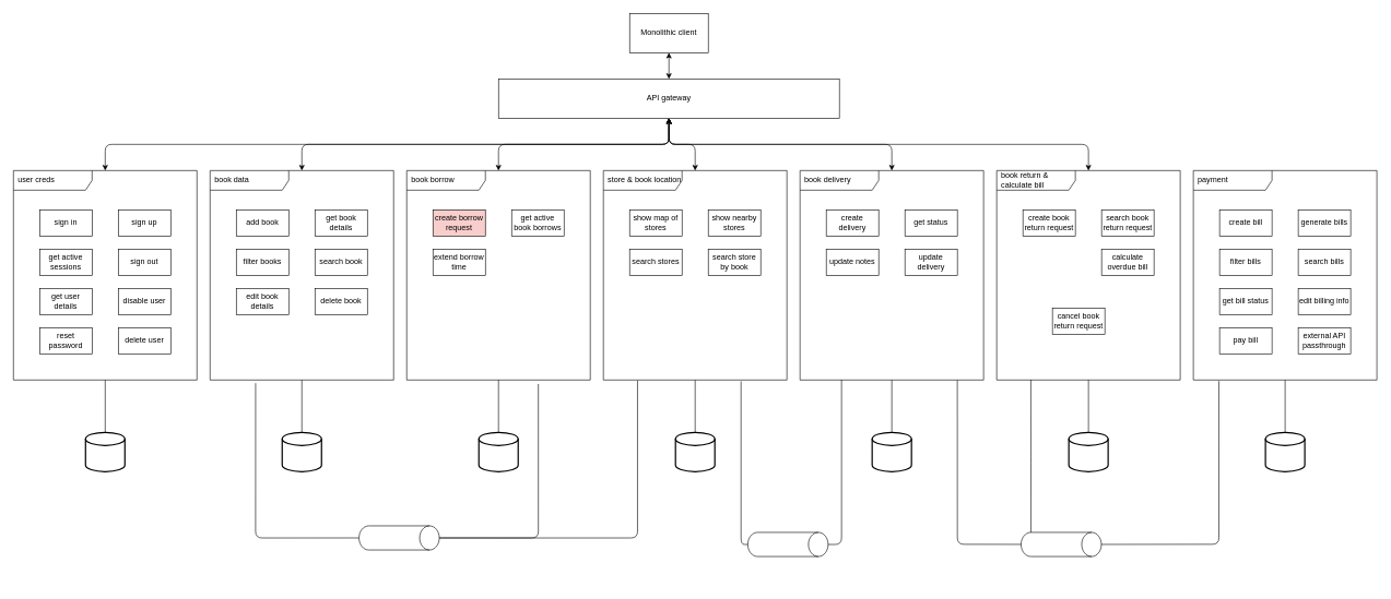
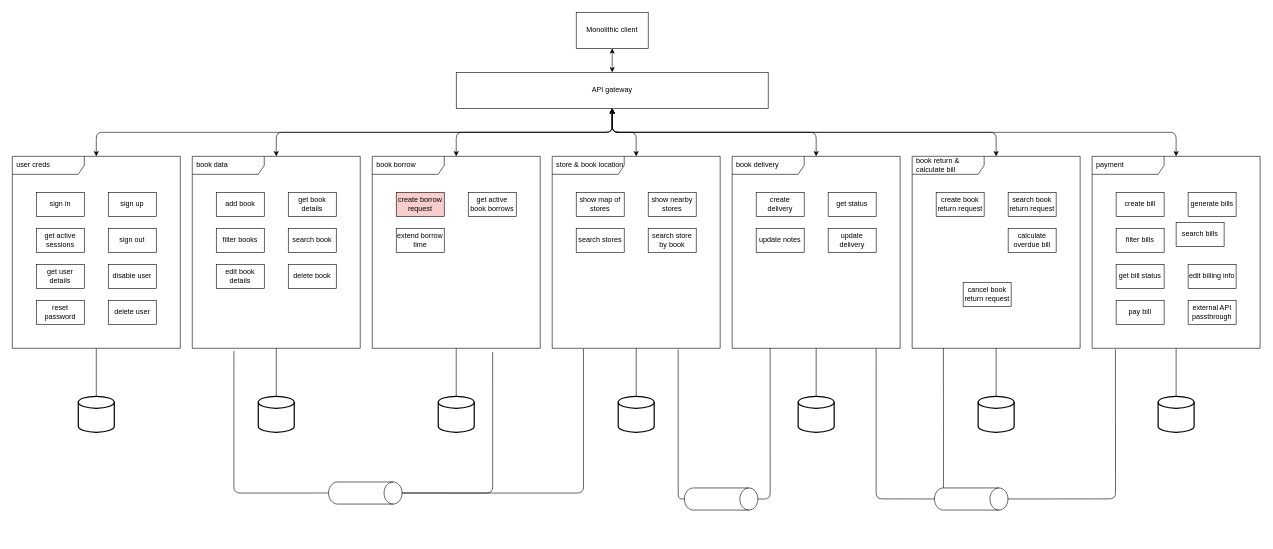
  <mxCell id="0" />
  <mxCell id="1" parent="0" />
  <mxCell id="2" value="" style="edgeStyle=none;html=1;startArrow=classic;startFill=1;" parent="1" source="3" target="4" edge="1"><mxGeometry relative="1" as="geometry" /></mxCell>
  <mxCell id="3" value="Monolithic client" style="rounded=0;whiteSpace=wrap;html=1;" parent="1" vertex="1"><mxGeometry x="960" y="20" width="120" height="60" as="geometry" /></mxCell>
  <mxCell id="4" value="API gateway" style="rounded=0;whiteSpace=wrap;html=1;" parent="1" vertex="1"><mxGeometry x="760" y="120" width="520" height="60" as="geometry" /></mxCell>
  <mxCell id="5" value="book borrow" style="shape=umlFrame;whiteSpace=wrap;html=1;width=120;height=30;boundedLbl=1;verticalAlign=middle;align=left;spacingLeft=5;" parent="1" vertex="1"><mxGeometry x="620" y="260" width="280" height="320" as="geometry" /></mxCell>
  <mxCell id="6" value="book return &amp;amp; calculate bill" style="shape=umlFrame;whiteSpace=wrap;html=1;width=120;height=30;boundedLbl=1;verticalAlign=middle;align=left;spacingLeft=5;" parent="1" vertex="1"><mxGeometry x="1520" y="260" width="280" height="320" as="geometry" /></mxCell>
  <mxCell id="7" value="create borrow request" style="rounded=0;whiteSpace=wrap;html=1;fillColor=#f8cecc;" vertex="1" parent="1"><mxGeometry x="660" y="320" width="80" height="40" as="geometry" /></mxCell>
  <mxCell id="8" value="get active book borrows" style="rounded=0;whiteSpace=wrap;html=1;" vertex="1" parent="1"><mxGeometry x="780" y="320" width="80" height="40" as="geometry" /></mxCell>
  <mxCell id="9" value="create book return request" style="rounded=0;whiteSpace=wrap;html=1;" vertex="1" parent="1"><mxGeometry x="1560" y="320" width="80" height="40" as="geometry" /></mxCell>
  <mxCell id="10" value="extend borrow time" style="rounded=0;whiteSpace=wrap;html=1;" vertex="1" parent="1"><mxGeometry x="660" y="380" width="80" height="40" as="geometry" /></mxCell>
  <mxCell id="11" value="cancel book return request" style="rounded=0;whiteSpace=wrap;html=1;" vertex="1" parent="1"><mxGeometry x="1605" y="470" width="80" height="40" as="geometry" /></mxCell>
  <mxCell id="12" value="search book return request" style="rounded=0;whiteSpace=wrap;html=1;" vertex="1" parent="1"><mxGeometry x="1680" y="320" width="80" height="40" as="geometry" /></mxCell>
  <mxCell id="13" value="calculate overdue bill" style="rounded=0;whiteSpace=wrap;html=1;" vertex="1" parent="1"><mxGeometry x="1680" y="380" width="80" height="40" as="geometry" /></mxCell>
  <mxCell id="14" value="" style="group" vertex="1" connectable="0" parent="1"><mxGeometry y="260" width="280" height="320" as="geometry" x="20" /></mxCell>
  <mxCell id="15" value="user creds" style="shape=umlFrame;whiteSpace=wrap;html=1;width=120;height=30;boundedLbl=1;verticalAlign=middle;align=left;spacingLeft=5;" parent="14" vertex="1"><mxGeometry width="280" height="320" as="geometry" /></mxCell>
  <mxCell id="16" value="sign in" style="rounded=0;whiteSpace=wrap;html=1;" parent="14" vertex="1"><mxGeometry x="40" y="60" width="80" height="40" as="geometry" /></mxCell>
  <mxCell id="17" value="sign up" style="rounded=0;whiteSpace=wrap;html=1;" parent="14" vertex="1"><mxGeometry x="160" y="60" width="80" height="40" as="geometry" /></mxCell>
  <mxCell id="18" value="get active sessions" style="rounded=0;whiteSpace=wrap;html=1;" parent="14" vertex="1"><mxGeometry x="40" y="120" width="80" height="40" as="geometry" /></mxCell>
  <mxCell id="19" value="sign out" style="rounded=0;whiteSpace=wrap;html=1;" parent="14" vertex="1"><mxGeometry x="160" y="120" width="80" height="40" as="geometry" /></mxCell>
  <mxCell id="20" value="get user details" style="rounded=0;whiteSpace=wrap;html=1;" parent="14" vertex="1"><mxGeometry x="40" y="180" width="80" height="40" as="geometry" /></mxCell>
  <mxCell id="21" value="disable user" style="rounded=0;whiteSpace=wrap;html=1;" parent="14" vertex="1"><mxGeometry x="160" y="180" width="80" height="40" as="geometry" /></mxCell>
  <mxCell id="22" value="reset password" style="rounded=0;whiteSpace=wrap;html=1;" vertex="1" parent="14"><mxGeometry x="40" y="240" width="80" height="40" as="geometry" /></mxCell>
  <mxCell id="23" value="delete user" style="rounded=0;whiteSpace=wrap;html=1;" vertex="1" parent="14"><mxGeometry x="160" y="240" width="80" height="40" as="geometry" /></mxCell>
  <mxCell id="24" value="" style="group" vertex="1" connectable="0" parent="1"><mxGeometry x="320" y="260" width="280" height="320" as="geometry" /></mxCell>
  <mxCell id="25" value="book data" style="shape=umlFrame;whiteSpace=wrap;html=1;width=120;height=30;boundedLbl=1;verticalAlign=middle;align=left;spacingLeft=5;" parent="24" vertex="1"><mxGeometry width="280" height="320" as="geometry" /></mxCell>
  <mxCell id="26" value="add book" style="rounded=0;whiteSpace=wrap;html=1;" vertex="1" parent="24"><mxGeometry x="40" y="60" width="80" height="40" as="geometry" /></mxCell>
  <mxCell id="27" value="search book" style="rounded=0;whiteSpace=wrap;html=1;" vertex="1" parent="24"><mxGeometry x="160" y="120" width="80" height="40" as="geometry" /></mxCell>
  <mxCell id="28" value="get book details" style="rounded=0;whiteSpace=wrap;html=1;" vertex="1" parent="24"><mxGeometry x="160" y="60" width="80" height="40" as="geometry" /></mxCell>
  <mxCell id="29" value="edit book details" style="rounded=0;whiteSpace=wrap;html=1;" vertex="1" parent="24"><mxGeometry x="40" y="180" width="80" height="40" as="geometry" /></mxCell>
  <mxCell id="30" value="delete book" style="rounded=0;whiteSpace=wrap;html=1;" vertex="1" parent="24"><mxGeometry x="160" y="180" width="80" height="40" as="geometry" /></mxCell>
  <mxCell id="31" value="filter books" style="rounded=0;whiteSpace=wrap;html=1;" vertex="1" parent="24"><mxGeometry x="40" y="120" width="80" height="40" as="geometry" /></mxCell>
  <mxCell id="32" value="" style="strokeWidth=2;html=1;shape=mxgraph.flowchart.database;whiteSpace=wrap;" vertex="1" parent="1"><mxGeometry x="130" y="660" width="60" height="60" as="geometry" /></mxCell>
  <mxCell id="33" value="" style="strokeWidth=2;html=1;shape=mxgraph.flowchart.database;whiteSpace=wrap;" vertex="1" parent="1"><mxGeometry x="430" y="660" width="60" height="60" as="geometry" /></mxCell>
  <mxCell id="34" value="" style="strokeWidth=2;html=1;shape=mxgraph.flowchart.database;whiteSpace=wrap;" vertex="1" parent="1"><mxGeometry x="730" y="660" width="60" height="60" as="geometry" /></mxCell>
  <mxCell id="35" value="" style="strokeWidth=2;html=1;shape=mxgraph.flowchart.database;whiteSpace=wrap;" vertex="1" parent="1"><mxGeometry x="1030" y="660" width="60" height="60" as="geometry" /></mxCell>
  <mxCell id="36" value="" style="strokeWidth=2;html=1;shape=mxgraph.flowchart.database;whiteSpace=wrap;" vertex="1" parent="1"><mxGeometry x="1330" y="660" width="60" height="60" as="geometry" /></mxCell>
  <mxCell id="37" value="" style="strokeWidth=2;html=1;shape=mxgraph.flowchart.database;whiteSpace=wrap;" vertex="1" parent="1"><mxGeometry x="1630" y="660" width="60" height="60" as="geometry" /></mxCell>
  <mxCell id="38" value="" style="strokeWidth=2;html=1;shape=mxgraph.flowchart.database;whiteSpace=wrap;" vertex="1" parent="1"><mxGeometry x="1930" y="660" width="60" height="60" as="geometry" /></mxCell>
  <mxCell id="39" value="" style="endArrow=none;html=1;" edge="1" parent="1" source="32" target="15"><mxGeometry width="50" height="50" relative="1" as="geometry"><mxPoint x="210" y="670" as="sourcePoint" /><mxPoint x="260" y="620" as="targetPoint" /></mxGeometry></mxCell>
  <mxCell id="40" value="" style="endArrow=none;html=1;" edge="1" parent="1" source="33" target="25"><mxGeometry width="50" height="50" relative="1" as="geometry"><mxPoint x="460" y="730" as="sourcePoint" /><mxPoint x="260" y="620" as="targetPoint" /></mxGeometry></mxCell>
  <mxCell id="41" value="" style="endArrow=none;html=1;" edge="1" parent="1" source="34" target="5"><mxGeometry width="50" height="50" relative="1" as="geometry"><mxPoint x="460" y="730" as="sourcePoint" /><mxPoint x="260" y="620" as="targetPoint" /></mxGeometry></mxCell>
  <mxCell id="42" value="" style="endArrow=none;html=1;" edge="1" parent="1" source="35" target="63"><mxGeometry width="50" height="50" relative="1" as="geometry"><mxPoint x="1130" y="660" as="sourcePoint" /><mxPoint x="260" y="620" as="targetPoint" /></mxGeometry></mxCell>
  <mxCell id="43" value="" style="endArrow=none;html=1;" edge="1" parent="1" source="36" target="57"><mxGeometry width="50" height="50" relative="1" as="geometry"><mxPoint x="1190" y="800" as="sourcePoint" /><mxPoint x="260" y="620" as="targetPoint" /></mxGeometry></mxCell>
  <mxCell id="44" value="" style="endArrow=none;html=1;" edge="1" parent="1" source="37" target="6"><mxGeometry width="50" height="50" relative="1" as="geometry"><mxPoint x="1190" y="800" as="sourcePoint" /><mxPoint x="260" y="620" as="targetPoint" /></mxGeometry></mxCell>
  <mxCell id="45" value="" style="endArrow=none;html=1;" edge="1" parent="1" source="38" target="47"><mxGeometry width="50" height="50" relative="1" as="geometry"><mxPoint x="1190" y="800" as="sourcePoint" /><mxPoint x="260" y="620" as="targetPoint" /></mxGeometry></mxCell>
  <mxCell id="46" value="" style="group" vertex="1" connectable="0" parent="1"><mxGeometry x="1820" y="260" width="280" height="320" as="geometry" /></mxCell>
  <mxCell id="47" value="payment" style="shape=umlFrame;whiteSpace=wrap;html=1;width=120;height=30;boundedLbl=1;verticalAlign=middle;align=left;spacingLeft=5;" vertex="1" parent="46"><mxGeometry width="280" height="320" as="geometry" /></mxCell>
  <mxCell id="48" value="create bill" style="rounded=0;whiteSpace=wrap;html=1;" vertex="1" parent="46"><mxGeometry x="40" y="60" width="80" height="40" as="geometry" /></mxCell>
  <mxCell id="49" value="generate bills" style="rounded=0;whiteSpace=wrap;html=1;" vertex="1" parent="46"><mxGeometry x="160" y="60" width="80" height="40" as="geometry" /></mxCell>
  <mxCell id="50" value="edit billing info" style="rounded=0;whiteSpace=wrap;html=1;" vertex="1" parent="46"><mxGeometry x="160" y="180" width="80" height="40" as="geometry" /></mxCell>
- <mxCell id="51" value="search bills" style="rounded=0;whiteSpace=wrap;html=1;" vertex="1" parent="46"><mxGeometry x="160" y="120" width="80" height="40" as="geometry" /></mxCell>
+ <mxCell id="51" value="search bills" style="rounded=0;whiteSpace=wrap;html=1;" vertex="1" parent="46"><mxGeometry x="140" y="110" width="80" height="40" as="geometry" /></mxCell>
  <mxCell id="52" value="get bill status" style="rounded=0;whiteSpace=wrap;html=1;" vertex="1" parent="46"><mxGeometry x="40" y="180" width="80" height="40" as="geometry" /></mxCell>
  <mxCell id="53" value="filter bills" style="rounded=0;whiteSpace=wrap;html=1;" vertex="1" parent="46"><mxGeometry x="40" y="120" width="80" height="40" as="geometry" /></mxCell>
  <mxCell id="54" value="pay bill" style="rounded=0;whiteSpace=wrap;html=1;" vertex="1" parent="46"><mxGeometry x="40" y="240" width="80" height="40" as="geometry" /></mxCell>
  <mxCell id="55" value="external API passthrough" style="rounded=0;whiteSpace=wrap;html=1;" vertex="1" parent="46"><mxGeometry x="160" y="240" width="80" height="40" as="geometry" /></mxCell>
  <mxCell id="56" value="" style="group" vertex="1" connectable="0" parent="1"><mxGeometry x="1220" y="260" width="280" height="362.5" as="geometry" /></mxCell>
  <mxCell id="57" value="book delivery" style="shape=umlFrame;whiteSpace=wrap;html=1;width=120;height=30;boundedLbl=1;verticalAlign=middle;align=left;spacingLeft=5;" vertex="1" parent="56"><mxGeometry width="280" height="320" as="geometry" /></mxCell>
  <mxCell id="58" value="create delivery" style="rounded=0;whiteSpace=wrap;html=1;" vertex="1" parent="56"><mxGeometry x="40" y="60" width="80" height="40" as="geometry" /></mxCell>
  <mxCell id="59" value="get status" style="rounded=0;whiteSpace=wrap;html=1;" vertex="1" parent="56"><mxGeometry x="160" y="60" width="80" height="40" as="geometry" /></mxCell>
  <mxCell id="60" value="update notes" style="rounded=0;whiteSpace=wrap;html=1;" vertex="1" parent="56"><mxGeometry x="40" y="120" width="80" height="40" as="geometry" /></mxCell>
  <mxCell id="61" value="update delivery" style="rounded=0;whiteSpace=wrap;html=1;" vertex="1" parent="56"><mxGeometry x="160" y="120" width="80" height="40" as="geometry" /></mxCell>
  <mxCell id="62" value="" style="group" vertex="1" connectable="0" parent="1"><mxGeometry x="920" y="260" width="280" height="320" as="geometry" /></mxCell>
  <mxCell id="63" value="store &amp;amp; book location" style="shape=umlFrame;whiteSpace=wrap;html=1;width=120;height=30;boundedLbl=1;verticalAlign=middle;align=left;spacingLeft=5;" parent="62" vertex="1"><mxGeometry width="280" height="320" as="geometry" /></mxCell>
  <mxCell id="64" value="show map of stores" style="rounded=0;whiteSpace=wrap;html=1;" vertex="1" parent="62"><mxGeometry x="40" y="60" width="80" height="40" as="geometry" /></mxCell>
  <mxCell id="65" value="show nearby stores" style="rounded=0;whiteSpace=wrap;html=1;" vertex="1" parent="62"><mxGeometry x="160" y="60" width="80" height="40" as="geometry" /></mxCell>
  <mxCell id="66" value="search stores" style="rounded=0;whiteSpace=wrap;html=1;" vertex="1" parent="62"><mxGeometry x="40" y="120" width="80" height="40" as="geometry" /></mxCell>
  <mxCell id="67" value="search store by book" style="rounded=0;whiteSpace=wrap;html=1;" vertex="1" parent="62"><mxGeometry x="160" y="120" width="80" height="40" as="geometry" /></mxCell>
  <mxCell id="68" value="" style="endArrow=none;html=1;entryX=0.857;entryY=1.001;entryDx=0;entryDy=0;entryPerimeter=0;" edge="1" parent="1" source="70" target="57"><mxGeometry width="50" height="50" relative="1" as="geometry"><mxPoint x="1480" y="740" as="sourcePoint" /><mxPoint x="1450" y="610" as="targetPoint" /><Array as="points"><mxPoint x="1460" y="831" /></Array></mxGeometry></mxCell>
  <mxCell id="69" style="edgeStyle=orthogonalEdgeStyle;html=1;exitX=0;exitY=1;exitDx=0;exitDy=-15;exitPerimeter=0;entryX=0.186;entryY=0.999;entryDx=0;entryDy=0;entryPerimeter=0;startArrow=none;startFill=0;endArrow=none;endFill=0;" edge="1" parent="1" source="70" target="6"><mxGeometry relative="1" as="geometry" /></mxCell>
  <mxCell id="70" value="" style="shape=cylinder3;whiteSpace=wrap;html=1;boundedLbl=1;backgroundOutline=1;size=15;rotation=90;" vertex="1" parent="1"><mxGeometry x="1600" y="770" width="36.88" height="122.5" as="geometry" /></mxCell>
  <mxCell id="71" value="" style="endArrow=none;html=1;entryX=0.139;entryY=1.005;entryDx=0;entryDy=0;entryPerimeter=0;" edge="1" parent="1" source="70" target="47"><mxGeometry width="50" height="50" relative="1" as="geometry"><mxPoint x="1830" y="810" as="sourcePoint" /><mxPoint x="1880" y="760" as="targetPoint" /><Array as="points"><mxPoint x="1859" y="831" /></Array></mxGeometry></mxCell>
  <mxCell id="72" style="edgeStyle=orthogonalEdgeStyle;html=1;exitX=0.5;exitY=1;exitDx=0;exitDy=0;exitPerimeter=0;entryX=0.248;entryY=1.015;entryDx=0;entryDy=0;entryPerimeter=0;startArrow=none;startFill=0;endArrow=none;endFill=0;" edge="1" parent="1" source="75" target="25"><mxGeometry relative="1" as="geometry"><Array as="points"><mxPoint x="389" y="821" /></Array></mxGeometry></mxCell>
  <mxCell id="73" style="edgeStyle=orthogonalEdgeStyle;html=1;exitX=0.5;exitY=0;exitDx=0;exitDy=0;exitPerimeter=0;entryX=0.717;entryY=1.019;entryDx=0;entryDy=0;entryPerimeter=0;startArrow=none;startFill=0;endArrow=none;endFill=0;" edge="1" parent="1" source="75" target="5"><mxGeometry relative="1" as="geometry"><Array as="points"><mxPoint x="821" y="821" /></Array></mxGeometry></mxCell>
  <mxCell id="74" style="edgeStyle=orthogonalEdgeStyle;html=1;exitX=0.5;exitY=0;exitDx=0;exitDy=0;exitPerimeter=0;entryX=0.186;entryY=1.003;entryDx=0;entryDy=0;entryPerimeter=0;startArrow=none;startFill=0;endArrow=none;endFill=0;" edge="1" parent="1" source="75" target="63"><mxGeometry relative="1" as="geometry" /></mxCell>
  <mxCell id="75" value="" style="shape=cylinder3;whiteSpace=wrap;html=1;boundedLbl=1;backgroundOutline=1;size=15;rotation=90;" vertex="1" parent="1"><mxGeometry x="590" y="760" width="36.88" height="122.5" as="geometry" /></mxCell>
  <mxCell id="76" style="edgeStyle=orthogonalEdgeStyle;html=1;exitX=0.5;exitY=1;exitDx=0;exitDy=0;exitPerimeter=0;startArrow=none;startFill=0;endArrow=none;endFill=0;" edge="1" parent="1" source="78"><mxGeometry relative="1" as="geometry"><Array as="points"><mxPoint x="1130" y="831" /><mxPoint x="1130" y="582" /></Array><mxPoint x="1130" y="582" as="targetPoint" /></mxGeometry></mxCell>
  <mxCell id="77" style="edgeStyle=orthogonalEdgeStyle;html=1;exitX=0.5;exitY=0;exitDx=0;exitDy=0;exitPerimeter=0;entryX=0.226;entryY=0.999;entryDx=0;entryDy=0;entryPerimeter=0;startArrow=none;startFill=0;endArrow=none;endFill=0;" edge="1" parent="1" source="78" target="57"><mxGeometry relative="1" as="geometry" /></mxCell>
  <mxCell id="78" value="" style="shape=cylinder3;whiteSpace=wrap;html=1;boundedLbl=1;backgroundOutline=1;size=15;rotation=90;" vertex="1" parent="1"><mxGeometry x="1183.12" y="770" width="36.88" height="122.5" as="geometry" /></mxCell>
  <mxCell id="79" value="" style="edgeStyle=none;html=1;startArrow=classic;startFill=1;" edge="1" parent="1" source="15" target="4"><mxGeometry relative="1" as="geometry"><Array as="points"><mxPoint x="160" y="220" /><mxPoint x="1020" y="220" /></Array></mxGeometry></mxCell>
  <mxCell id="80" value="" style="edgeStyle=none;html=1;startArrow=classic;startFill=1;" edge="1" parent="1" source="25" target="4"><mxGeometry relative="1" as="geometry"><Array as="points"><mxPoint x="460" y="220" /><mxPoint x="1020" y="220" /></Array></mxGeometry></mxCell>
  <mxCell id="81" value="" style="edgeStyle=none;html=1;startArrow=classic;startFill=1;" edge="1" parent="1" source="5" target="4"><mxGeometry relative="1" as="geometry"><Array as="points"><mxPoint x="760" y="220" /><mxPoint x="1020" y="220" /></Array></mxGeometry></mxCell>
  <mxCell id="82" value="" style="edgeStyle=none;html=1;startArrow=classic;startFill=1;" edge="1" parent="1" source="63" target="4"><mxGeometry relative="1" as="geometry"><Array as="points"><mxPoint x="1060" y="220" /><mxPoint x="1020" y="220" /></Array></mxGeometry></mxCell>
  <mxCell id="83" value="" style="edgeStyle=none;html=1;startArrow=classic;startFill=1;" edge="1" parent="1" source="57" target="4"><mxGeometry relative="1" as="geometry"><Array as="points"><mxPoint x="1360" y="220" /><mxPoint x="1020" y="220" /></Array></mxGeometry></mxCell>
  <mxCell id="84" value="" style="edgeStyle=none;html=1;startArrow=classic;startFill=1;" edge="1" parent="1" source="6" target="4"><mxGeometry relative="1" as="geometry"><Array as="points"><mxPoint x="1660" y="220" /><mxPoint x="1020" y="220" /></Array></mxGeometry></mxCell>
+ <mxCell id="85" value="" style="edgeStyle=none;html=1;startArrow=classic;startFill=1;" edge="1" parent="1" source="47" target="4"><mxGeometry relative="1" as="geometry"><Array as="points"><mxPoint x="1960" y="220" /><mxPoint x="1020" y="220" /></Array></mxGeometry></mxCell>
